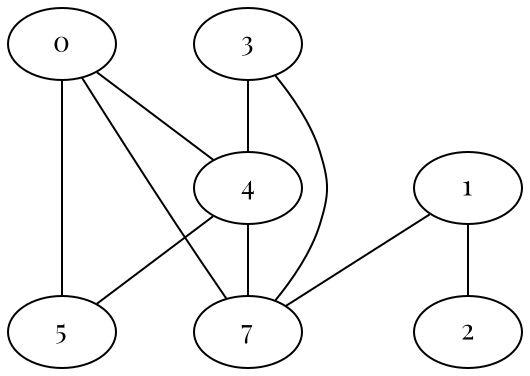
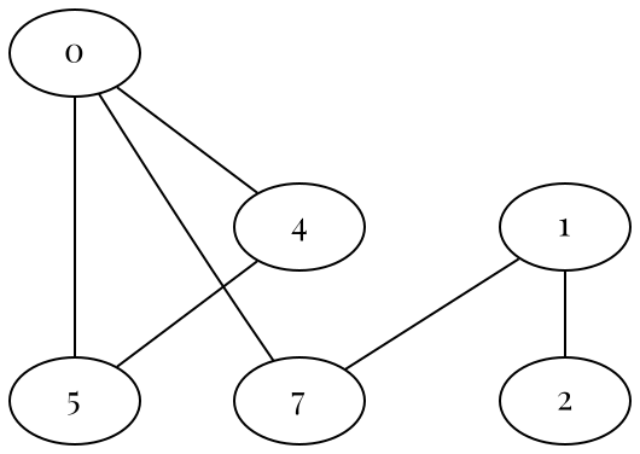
  graph {
    fontname="Playfair Display"
    node [fontname="Playfair Display"]
    edge [fontname="Playfair Display" weight=1]
    0
    4
    5
    n4 [label=7]
    1
    2
-   3
    0 -- 4
    0 -- 5 [weight=6]
    0 -- n4
    4 -- 5 [weight=2]
-   4 -- n4 [weight=5]
    1 -- n4 [weight=3]
    1 -- 2
-   3 -- 4 [weight=4]
-   3 -- n4
  }
